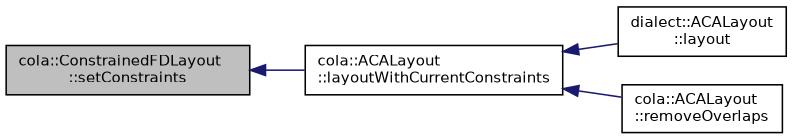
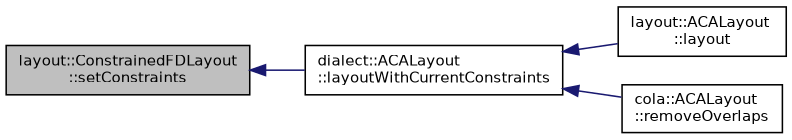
  digraph {
    rankdir=LR
    node [color=black fillcolor=white fontname=Helvetica fontsize=10 shape=record style=filled]
    edge [color=midnightblue dir=back fontname=Helvetica fontsize=10 labelfontname=Helvetica labelfontsize=10 style=solid]
-   n1 [fillcolor=grey75 fontcolor=black height=0.2 label="cola::ConstrainedFDLayout\l::setConstraints" width=0.4]
-   n2 [height=0.2 label="cola::ACALayout\l::layoutWithCurrentConstraints" width=0.4]
-   n3 [height=0.2 label="dialect::ACALayout\l::layout" width=0.4]
+   n1 [fillcolor=grey75 fontcolor=black height=0.2 label="layout::ConstrainedFDLayout\l::setConstraints" width=0.4]
+   n2 [height=0.2 label="dialect::ACALayout\l::layoutWithCurrentConstraints" width=0.4]
+   n3 [height=0.2 label="layout::ACALayout\l::layout" width=0.4]
    n4 [height=0.2 label="cola::ACALayout\l::removeOverlaps" width=0.4]
    n1 -> n2
    n2 -> n3
    n2 -> n4
  }
